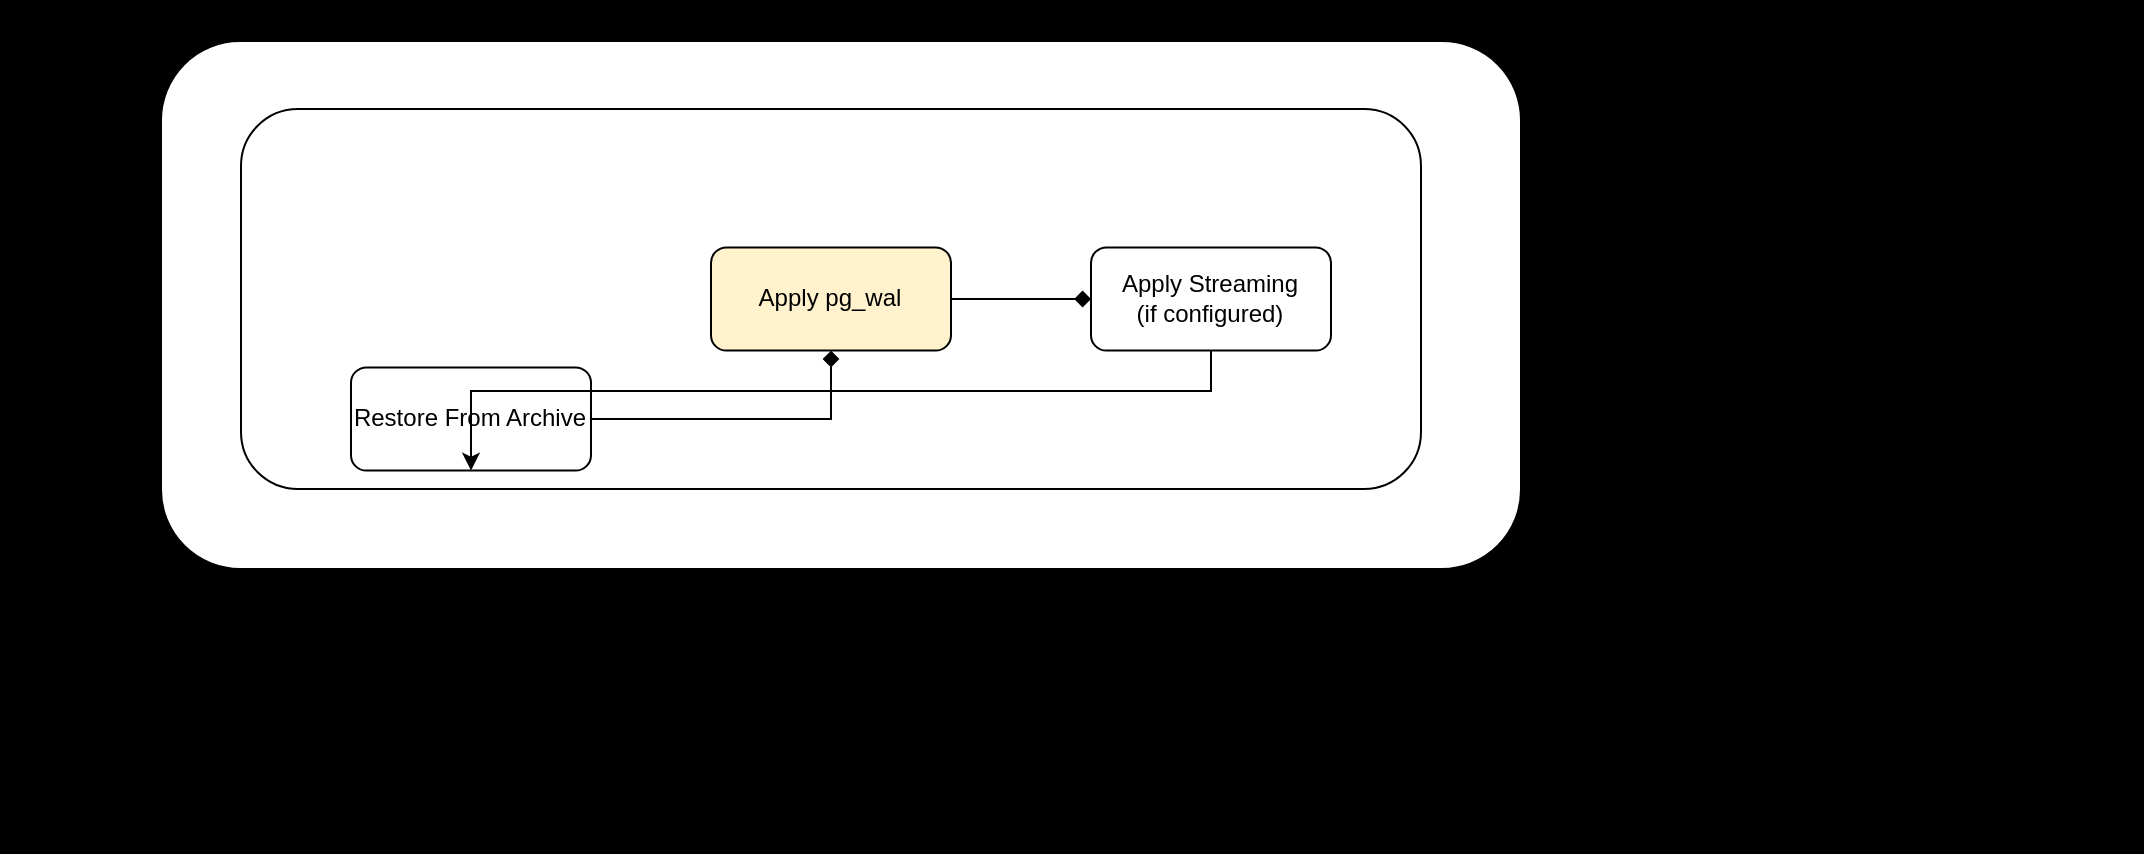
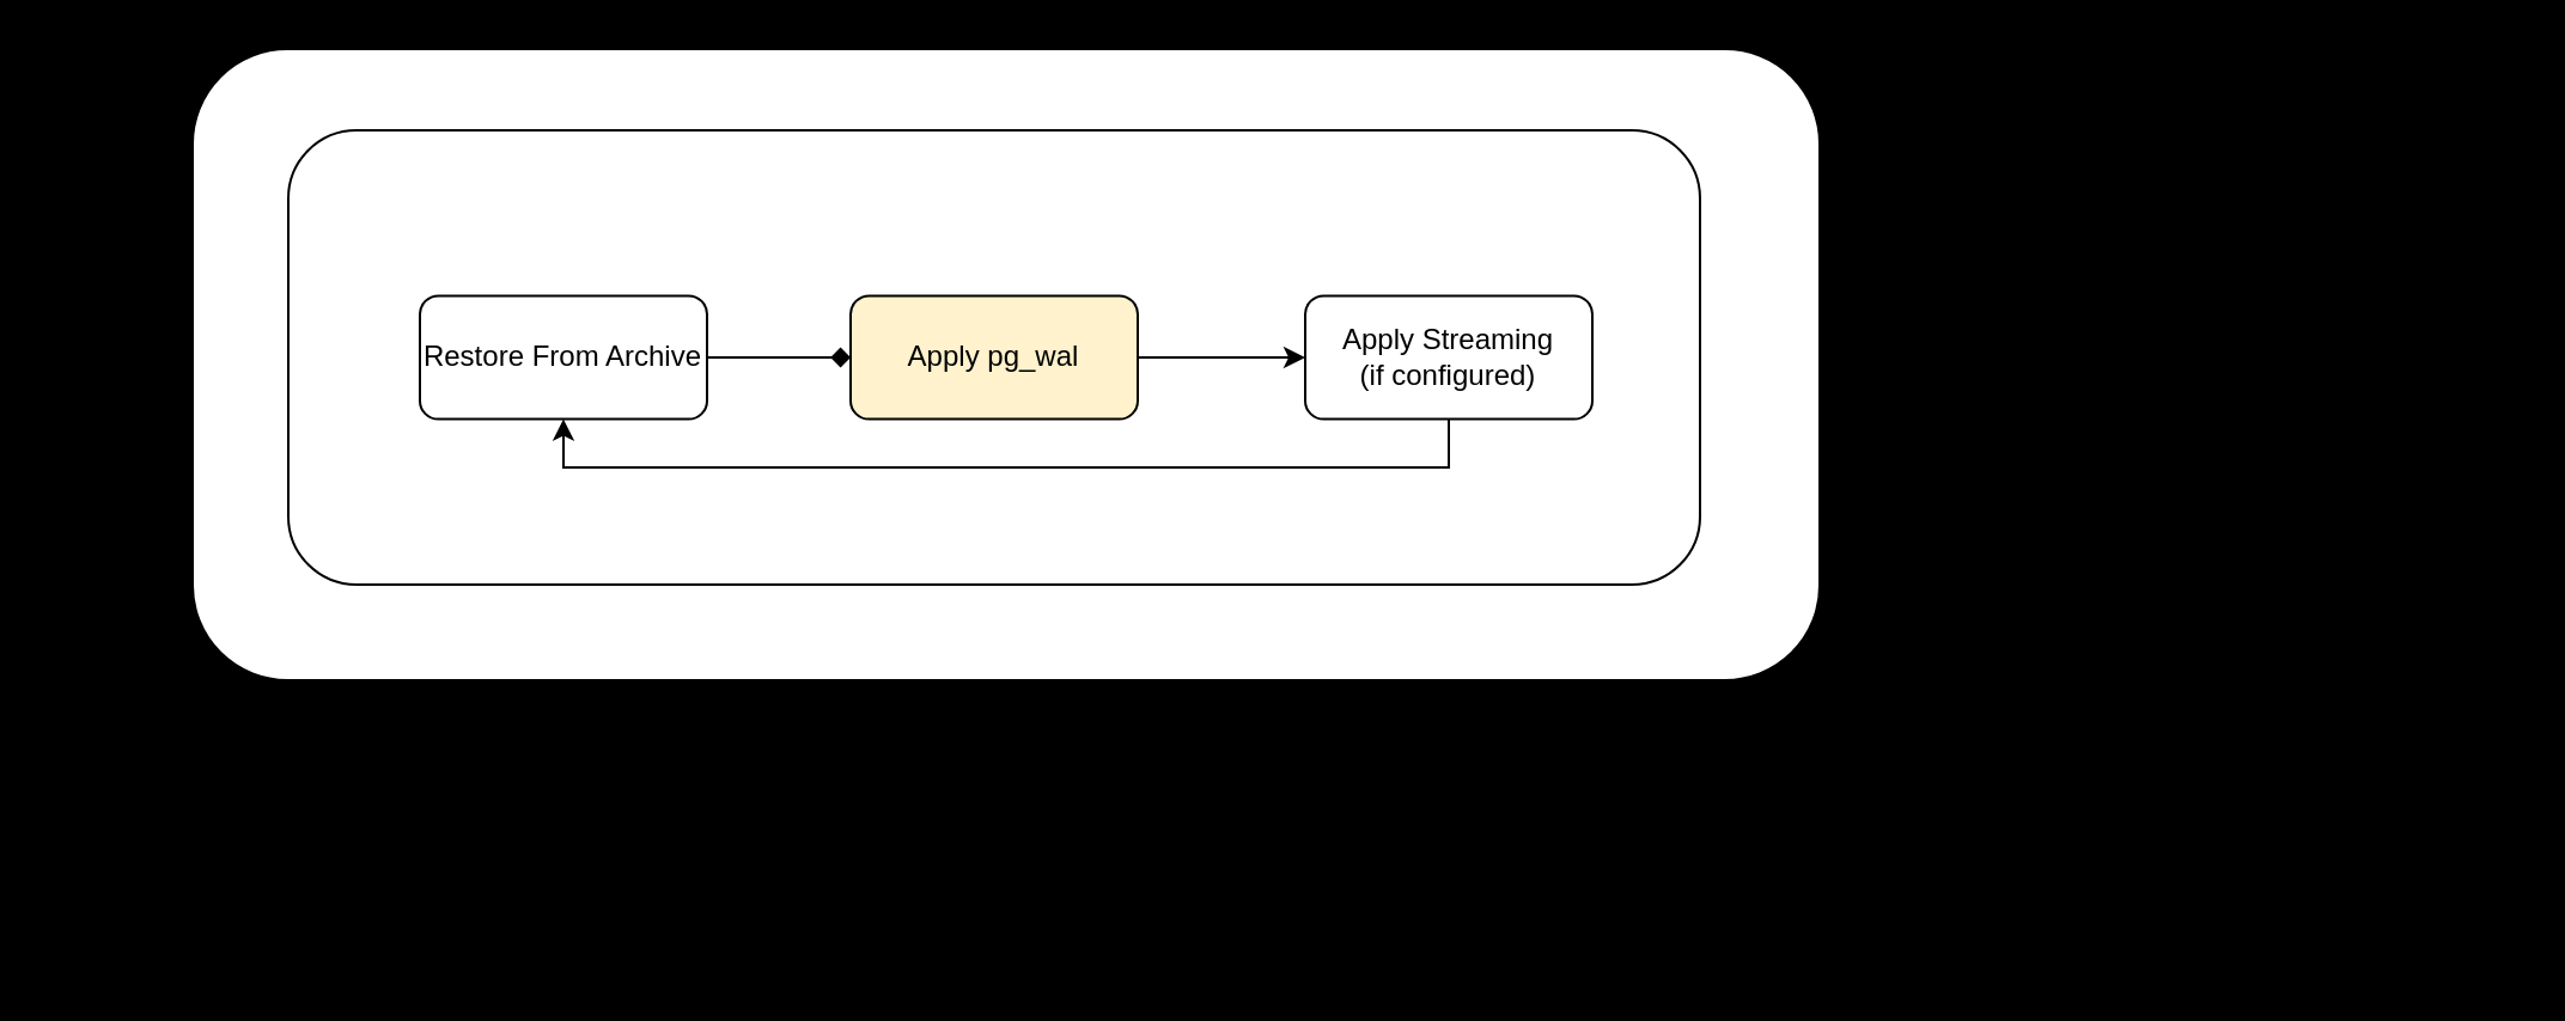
  <mxCell id="0" />
  <mxCell id="1" parent="0" />
  <mxCell id="2" value="" style="rounded=1;whiteSpace=wrap;html=1;strokeColor=default;container=0;" vertex="1" parent="1"><mxGeometry x="80" y="20" width="680" height="264" as="geometry" /></mxCell>
  <mxCell id="3" value="" style="rounded=1;whiteSpace=wrap;html=1;strokeColor=default;container=0;" vertex="1" parent="1"><mxGeometry x="120" y="54" width="590" height="190" as="geometry" /></mxCell>
  <mxCell id="4" value="" style="edgeStyle=orthogonalEdgeStyle;rounded=0;orthogonalLoop=1;jettySize=auto;html=1;endArrow=diamond;" edge="1" parent="1" source="5" target="16"><mxGeometry relative="1" as="geometry" /></mxCell>
- <mxCell id="5" value="Restore From Archive" style="rounded=1;whiteSpace=wrap;html=1;container=0;" vertex="1" parent="1"><mxGeometry x="175" y="183.19" width="120" height="51.623" as="geometry" /></mxCell>
+ <mxCell id="5" value="Restore From Archive" style="rounded=1;whiteSpace=wrap;html=1;container=0;" vertex="1" parent="1"><mxGeometry x="175" y="123.19" width="120" height="51.623" as="geometry" /></mxCell>
  <mxCell id="6" style="edgeStyle=orthogonalEdgeStyle;rounded=0;orthogonalLoop=1;jettySize=auto;html=1;entryX=0.5;entryY=1;entryDx=0;entryDy=0;" edge="1" parent="1" source="7" target="5"><mxGeometry relative="1" as="geometry"><Array as="points"><mxPoint x="605" y="195" /><mxPoint x="235" y="195" /></Array></mxGeometry></mxCell>
  <mxCell id="7" value="Apply Streaming&lt;br&gt;(if configured)" style="rounded=1;whiteSpace=wrap;html=1;container=0;" vertex="1" parent="1"><mxGeometry x="545" y="123.19" width="120" height="51.623" as="geometry" /></mxCell>
  <mxCell id="8" value="" style="edgeStyle=orthogonalEdgeStyle;rounded=0;orthogonalLoop=1;jettySize=auto;html=1;" edge="1" parent="1"><mxGeometry relative="1" as="geometry"><mxPoint x="20" y="405" as="sourcePoint" /></mxGeometry></mxCell>
  <mxCell id="9" value="" style="edgeStyle=orthogonalEdgeStyle;rounded=0;orthogonalLoop=1;jettySize=auto;html=1;" edge="1" parent="1"><mxGeometry relative="1" as="geometry"><mxPoint x="170" y="405" as="sourcePoint" /></mxGeometry></mxCell>
  <mxCell id="10" value="" style="edgeStyle=orthogonalEdgeStyle;rounded=0;orthogonalLoop=1;jettySize=auto;html=1;" edge="1" parent="1"><mxGeometry relative="1" as="geometry"><mxPoint x="320" y="405" as="sourcePoint" /></mxGeometry></mxCell>
  <mxCell id="11" value="" style="edgeStyle=orthogonalEdgeStyle;rounded=0;orthogonalLoop=1;jettySize=auto;html=1;" edge="1" parent="1"><mxGeometry relative="1" as="geometry"><mxPoint x="720" y="395.8" as="sourcePoint" /></mxGeometry></mxCell>
  <mxCell id="12" value="" style="edgeStyle=orthogonalEdgeStyle;rounded=0;orthogonalLoop=1;jettySize=auto;html=1;" edge="1" parent="1"><mxGeometry relative="1" as="geometry"><mxPoint x="830" y="395.8" as="sourcePoint" /></mxGeometry></mxCell>
  <mxCell id="13" value="" style="edgeStyle=orthogonalEdgeStyle;rounded=0;orthogonalLoop=1;jettySize=auto;html=1;" edge="1" parent="1"><mxGeometry relative="1" as="geometry"><mxPoint x="940" y="395.8" as="sourcePoint" /></mxGeometry></mxCell>
  <mxCell id="14" value="" style="edgeStyle=orthogonalEdgeStyle;rounded=0;orthogonalLoop=1;jettySize=auto;html=1;" edge="1" parent="1"><mxGeometry relative="1" as="geometry"><mxPoint x="1050" y="395.8" as="sourcePoint" /></mxGeometry></mxCell>
- <mxCell id="15" value="" style="edgeStyle=orthogonalEdgeStyle;rounded=0;orthogonalLoop=1;jettySize=auto;html=1;endArrow=diamond;" edge="1" parent="1" source="16" target="7"><mxGeometry relative="1" as="geometry" /></mxCell>
+ <mxCell id="15" value="" style="edgeStyle=orthogonalEdgeStyle;rounded=0;orthogonalLoop=1;jettySize=auto;html=1;" edge="1" parent="1" source="16" target="7"><mxGeometry relative="1" as="geometry" /></mxCell>
  <mxCell id="16" value="Apply pg_wal" style="rounded=1;whiteSpace=wrap;html=1;container=0;fillColor=#fff2cc;" vertex="1" parent="1"><mxGeometry x="355" y="123.19" width="120" height="51.623" as="geometry" /></mxCell>
